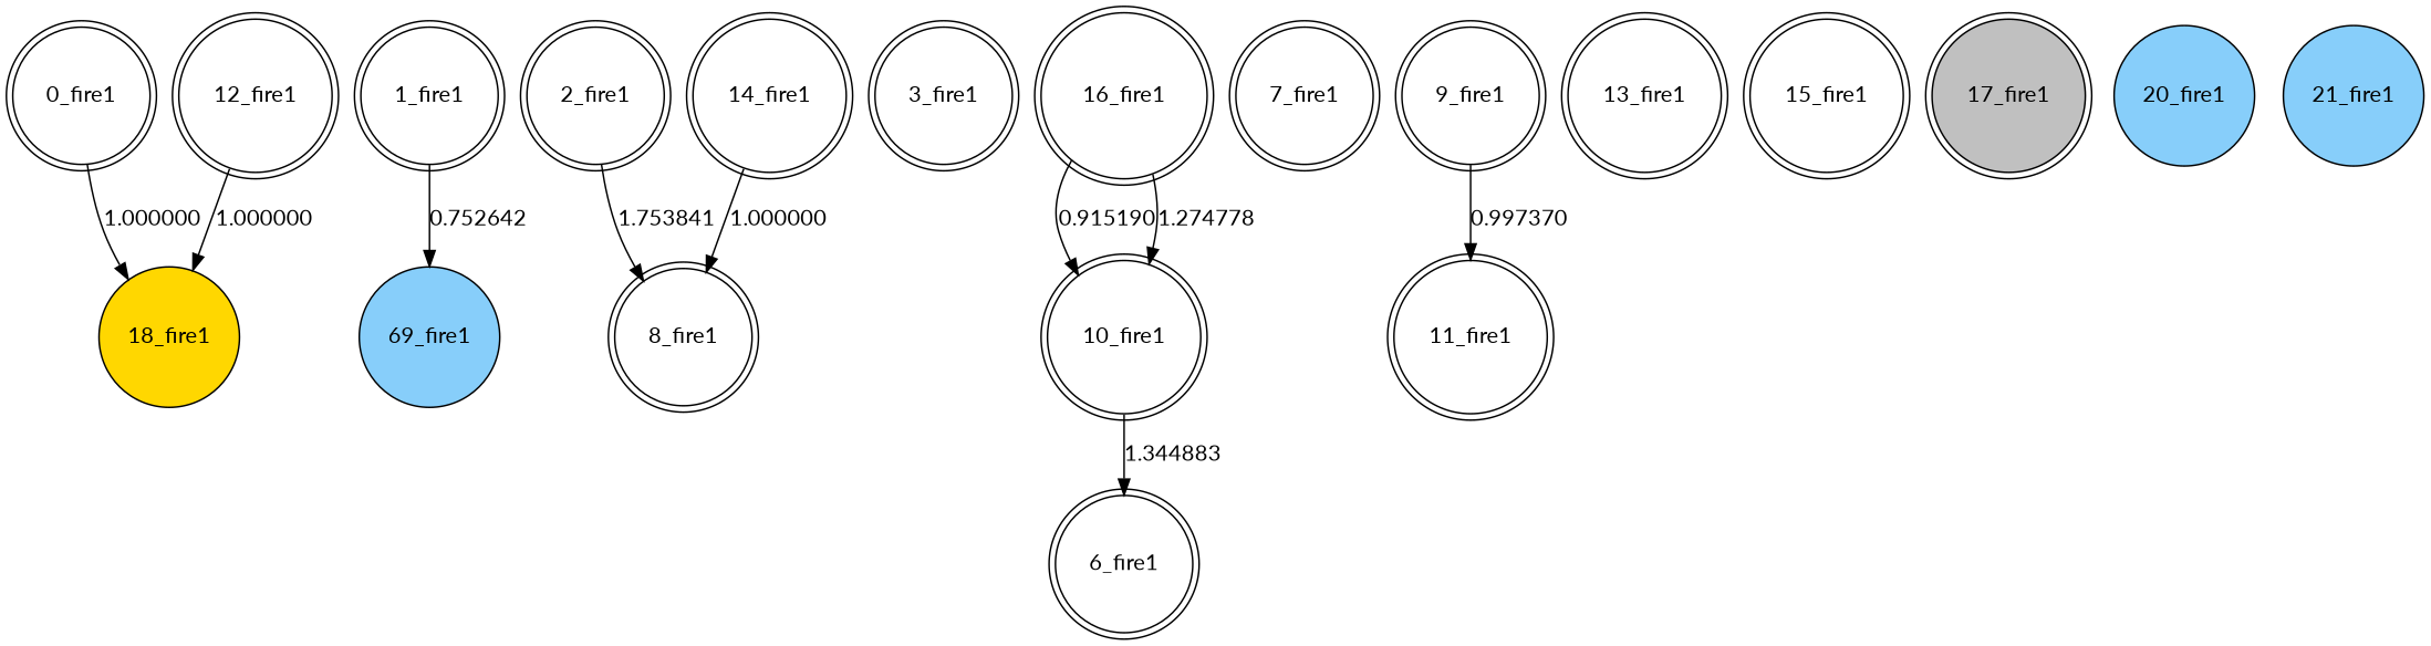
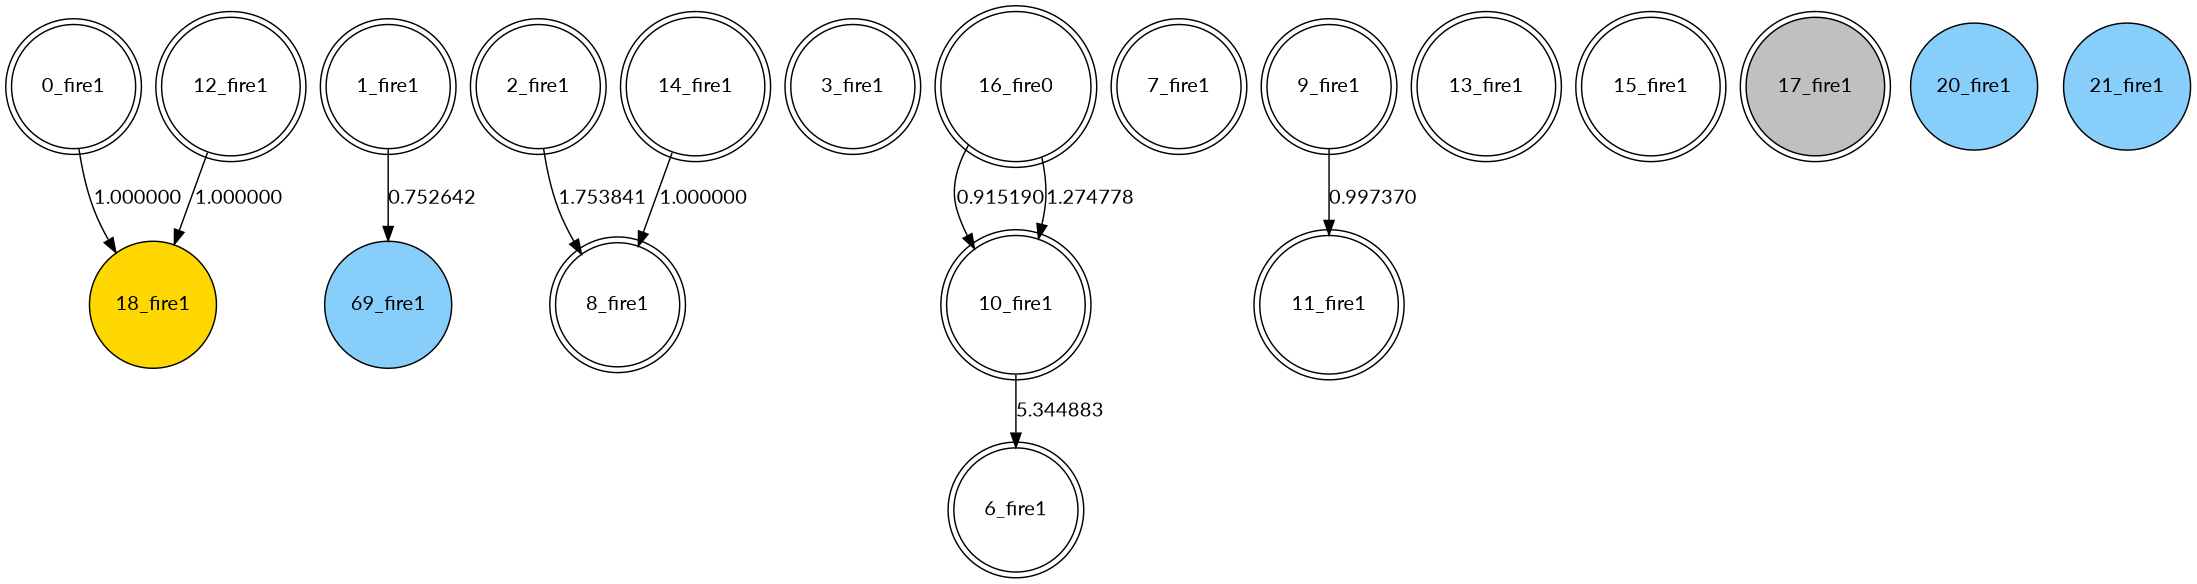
  digraph {
    fontname=Lato
    node [fontname=Lato shape=doublecircle]
    edge [fontname=Lato]
    n1 [label="0_fire1"]
    n2 [fillcolor=gold label="18_fire1" shape=circle style=filled]
    n3 [label="1_fire1"]
    n4 [fillcolor=lightskyblue label="69_fire1" shape=circle style=filled]
    n5 [label="2_fire1"]
    n6 [label="8_fire1"]
    n7 [label="3_fire1"]
    n8 [label="6_fire1"]
    n9 [label="7_fire1"]
    n10 [label="9_fire1"]
    n11 [label="11_fire1"]
    n12 [label="10_fire1"]
    n13 [label="12_fire1"]
    n14 [label="13_fire1"]
    n15 [label="14_fire1"]
    n16 [label="15_fire1"]
-   n17 [label="16_fire1"]
+   n17 [label="16_fire0"]
    n18 [fillcolor=gray label="17_fire1" style=filled]
    n19 [fillcolor=lightskyblue label="20_fire1" shape=circle style=filled]
    n20 [fillcolor=lightskyblue label="21_fire1" shape=circle style=filled]
    n1 -> n2 [label=1.000000]
    n3 -> n4 [label=0.752642]
    n5 -> n6 [label=1.753841]
    n10 -> n11 [label=0.997370]
-   n12 -> n8 [label=1.344883]
+   n12 -> n8 [label=5.344883]
    n13 -> n2 [label=1.000000]
    n15 -> n6 [label=1.000000]
    n17 -> n12 [label=0.915190]
    n17 -> n12 [label=1.274778]
  }
